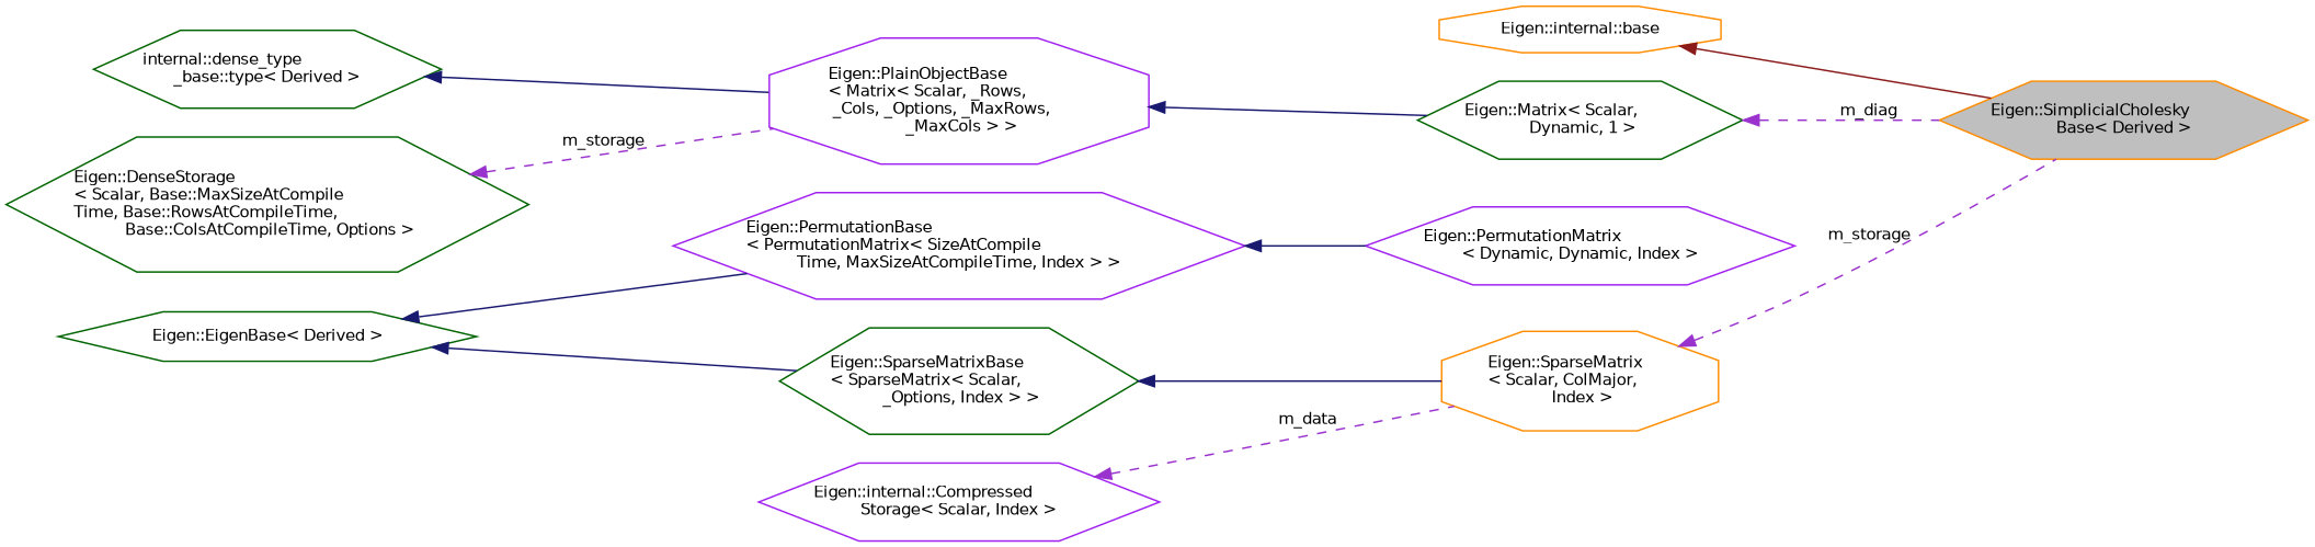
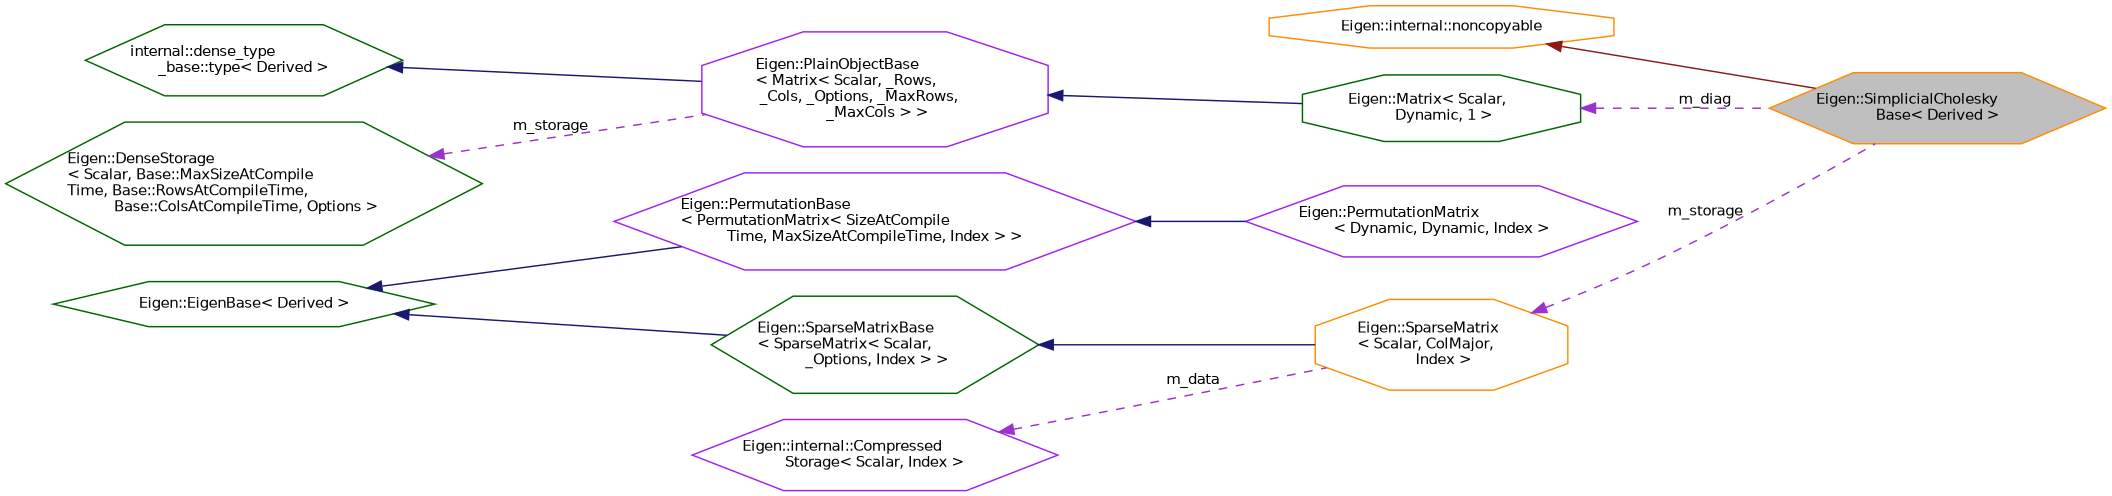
  digraph {
    rankdir=LR
    node [color=darkgreen fillcolor=white fontname=Helvetica fontsize=10 shape=hexagon style=filled]
    edge [color=midnightblue dir=back fontname=Helvetica fontsize=10 labelfontname=Helvetica labelfontsize=10 style=solid]
    n1 [color=darkorange fillcolor=grey75 fontcolor=black height=0.2 label="Eigen::SimplicialCholesky\lBase\< Derived \>" width=0.4]
-   n2 [color=darkorange height=0.2 label="Eigen::internal::base" shape=octagon width=0.4]
-   n3 [height=0.2 label="Eigen::Matrix\< Scalar,\l Dynamic, 1 \>" width=0.4]
+   n2 [color=darkorange height=0.2 label="Eigen::internal::noncopyable" shape=octagon width=0.4]
+   n3 [height=0.2 label="Eigen::Matrix\< Scalar,\l Dynamic, 1 \>" shape=octagon width=0.4]
    n4 [color=purple height=0.2 label="Eigen::PlainObjectBase\l\< Matrix\< Scalar, _Rows,\l _Cols, _Options, _MaxRows,\l _MaxCols \> \>" shape=octagon width=0.4]
    n5 [height=0.2 label="internal::dense_type\l_base::type\< Derived \>" width=0.4]
    n6 [height=0.2 label="Eigen::DenseStorage\l\< Scalar, Base::MaxSizeAtCompile\lTime, Base::RowsAtCompileTime,\l Base::ColsAtCompileTime, Options \>" width=0.4]
    n7 [color=purple height=0.2 label="Eigen::PermutationMatrix\l\< Dynamic, Dynamic, Index \>" width=0.4]
    n8 [color=purple height=0.2 label="Eigen::PermutationBase\l\< PermutationMatrix\< SizeAtCompile\lTime, MaxSizeAtCompileTime, Index \> \>" width=0.4]
    n9 [height=0.2 label="Eigen::EigenBase\< Derived \>" width=0.4]
    n10 [height=0.2 label="Eigen::SparseMatrixBase\l\< SparseMatrix\< Scalar,\l _Options, Index \> \>" width=0.4]
    n11 [color=darkorange height=0.2 label="Eigen::SparseMatrix\l\< Scalar, ColMajor,\l Index \>" shape=octagon width=0.4]
    n12 [color=purple height=0.2 label="Eigen::internal::Compressed\lStorage\< Scalar, Index \>" width=0.4]
    n2 -> n1 [color=firebrick4]
    n3 -> n1 [color=darkorchid3 label=" m_diag" style=dashed]
    n4 -> n3
    n5 -> n4
    n6 -> n4 [color=darkorchid3 label=" m_storage" style=dashed]
    n8 -> n7
    n9 -> n8
    n9 -> n10
    n10 -> n11
    n11 -> n1 [color=darkorchid3 label=" m_storage" style=dashed]
    n12 -> n11 [color=darkorchid3 label=" m_data" style=dashed]
  }
